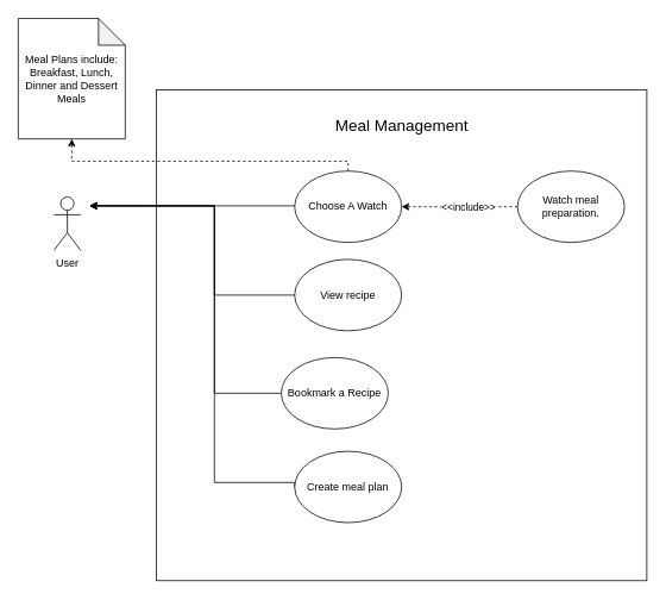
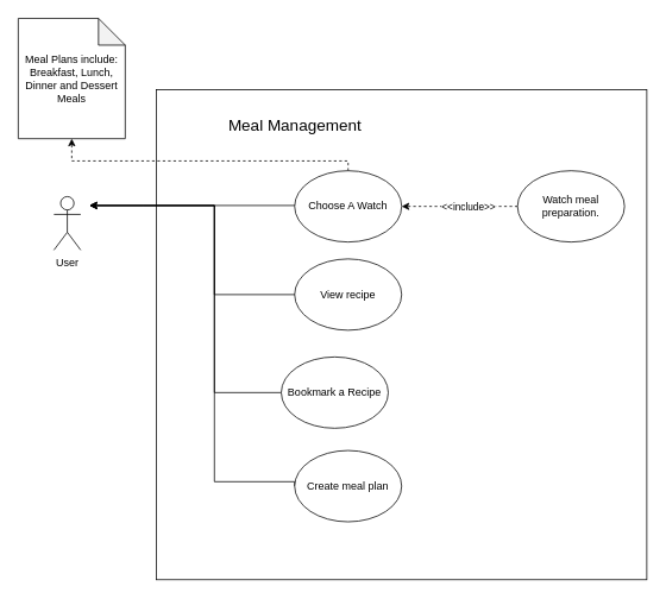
  <mxCell id="0" />
  <mxCell id="1" parent="0" />
  <mxCell id="2" value="" style="whiteSpace=wrap;html=1;aspect=fixed;" vertex="1" parent="1"><mxGeometry x="175" y="100" width="550" height="550" as="geometry" /></mxCell>
  <mxCell id="3" value="User" style="shape=umlActor;verticalLabelPosition=bottom;verticalAlign=top;html=1;outlineConnect=0;" vertex="1" parent="1"><mxGeometry x="60" y="220" width="30" height="60" as="geometry" /></mxCell>
  <mxCell id="4" style="edgeStyle=orthogonalEdgeStyle;rounded=0;orthogonalLoop=1;jettySize=auto;html=1;exitX=0;exitY=0.5;exitDx=0;exitDy=0;" edge="1" parent="1"><mxGeometry relative="1" as="geometry"><mxPoint x="100" y="230" as="targetPoint" /><mxPoint x="400" y="230" as="sourcePoint" /><Array as="points"><mxPoint x="160" y="230" /><mxPoint x="160" y="230" /></Array></mxGeometry></mxCell>
  <mxCell id="5" style="edgeStyle=orthogonalEdgeStyle;rounded=0;orthogonalLoop=1;jettySize=auto;html=1;exitX=0.5;exitY=0;exitDx=0;exitDy=0;entryX=0.5;entryY=1;entryDx=0;entryDy=0;entryPerimeter=0;dashed=1;" edge="1" parent="1" source="6" target="12"><mxGeometry relative="1" as="geometry"><Array as="points"><mxPoint x="390" y="180" /><mxPoint x="80" y="180" /></Array></mxGeometry></mxCell>
  <mxCell id="6" value="Choose A Watch" style="ellipse;whiteSpace=wrap;html=1;" vertex="1" parent="1"><mxGeometry x="330" y="191" width="120" height="80" as="geometry" /></mxCell>
- <mxCell id="7" value="&lt;font style=&quot;font-size: 18px&quot;&gt;Meal Management&lt;/font&gt;" style="text;html=1;strokeColor=none;fillColor=none;align=center;verticalAlign=middle;whiteSpace=wrap;rounded=0;" vertex="1" parent="1"><mxGeometry x="359.75" y="125" width="180.5" height="30" as="geometry" /></mxCell>
+ <mxCell id="7" value="&lt;font style=&quot;font-size: 18px&quot;&gt;Meal Management&lt;/font&gt;" style="text;html=1;strokeColor=none;fillColor=none;align=center;verticalAlign=middle;whiteSpace=wrap;rounded=0;" vertex="1" parent="1"><mxGeometry x="239.75" y="125" width="180.5" height="30" as="geometry" /></mxCell>
  <mxCell id="8" style="edgeStyle=orthogonalEdgeStyle;rounded=0;orthogonalLoop=1;jettySize=auto;html=1;exitX=0;exitY=0.5;exitDx=0;exitDy=0;" edge="1" parent="1" source="16"><mxGeometry relative="1" as="geometry"><mxPoint x="100" y="230" as="targetPoint" /><Array as="points"><mxPoint x="240" y="440" /><mxPoint x="240" y="230" /></Array><mxPoint x="330" y="430" as="sourcePoint" /></mxGeometry></mxCell>
  <mxCell id="9" style="edgeStyle=orthogonalEdgeStyle;rounded=0;orthogonalLoop=1;jettySize=auto;html=1;exitX=0;exitY=0.5;exitDx=0;exitDy=0;" edge="1" parent="1"><mxGeometry relative="1" as="geometry"><mxPoint x="100" y="230" as="targetPoint" /><Array as="points"><mxPoint x="240" y="330" /><mxPoint x="240" y="230" /></Array><mxPoint x="400" y="330" as="sourcePoint" /></mxGeometry></mxCell>
  <mxCell id="10" value="View recipe" style="ellipse;whiteSpace=wrap;html=1;" vertex="1" parent="1"><mxGeometry x="330" y="290" width="120" height="80" as="geometry" /></mxCell>
  <mxCell id="11" style="edgeStyle=orthogonalEdgeStyle;rounded=0;orthogonalLoop=1;jettySize=auto;html=1;exitX=0;exitY=0.5;exitDx=0;exitDy=0;" edge="1" parent="1" source="17"><mxGeometry relative="1" as="geometry"><mxPoint x="100" y="230" as="targetPoint" /><Array as="points"><mxPoint x="330" y="540" /><mxPoint x="240" y="540" /><mxPoint x="240" y="230" /></Array><mxPoint x="400" y="544" as="sourcePoint" /></mxGeometry></mxCell>
  <mxCell id="12" value="Meal Plans include:&lt;br&gt;Breakfast, Lunch, Dinner and Dessert Meals" style="shape=note;whiteSpace=wrap;html=1;backgroundOutline=1;darkOpacity=0.05;" vertex="1" parent="1"><mxGeometry x="20" y="20" width="120" height="135" as="geometry" /></mxCell>
  <mxCell id="13" style="edgeStyle=orthogonalEdgeStyle;rounded=0;orthogonalLoop=1;jettySize=auto;html=1;exitX=0;exitY=0.5;exitDx=0;exitDy=0;dashed=1;" edge="1" parent="1" source="15" target="6"><mxGeometry relative="1" as="geometry"><Array as="points"><mxPoint x="570" y="231" /><mxPoint x="570" y="231" /></Array></mxGeometry></mxCell>
  <mxCell id="14" value="&amp;lt;&amp;lt;include&amp;gt;&amp;gt;" style="edgeLabel;html=1;align=center;verticalAlign=middle;resizable=0;points=[];" vertex="1" connectable="0" parent="13"><mxGeometry x="-0.233" relative="1" as="geometry"><mxPoint x="-6" as="offset" /></mxGeometry></mxCell>
  <mxCell id="15" value="Watch meal preparation." style="ellipse;whiteSpace=wrap;html=1;" vertex="1" parent="1"><mxGeometry x="580" y="191" width="120" height="80" as="geometry" /></mxCell>
  <mxCell id="16" value="Bookmark a Recipe" style="ellipse;whiteSpace=wrap;html=1;" vertex="1" parent="1"><mxGeometry x="315" y="400" width="120" height="80" as="geometry" /></mxCell>
  <mxCell id="17" value="Create meal plan" style="ellipse;whiteSpace=wrap;html=1;" vertex="1" parent="1"><mxGeometry x="330" y="505" width="120" height="80" as="geometry" /></mxCell>
